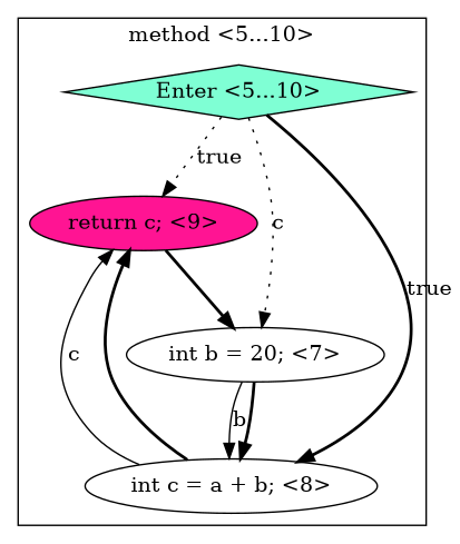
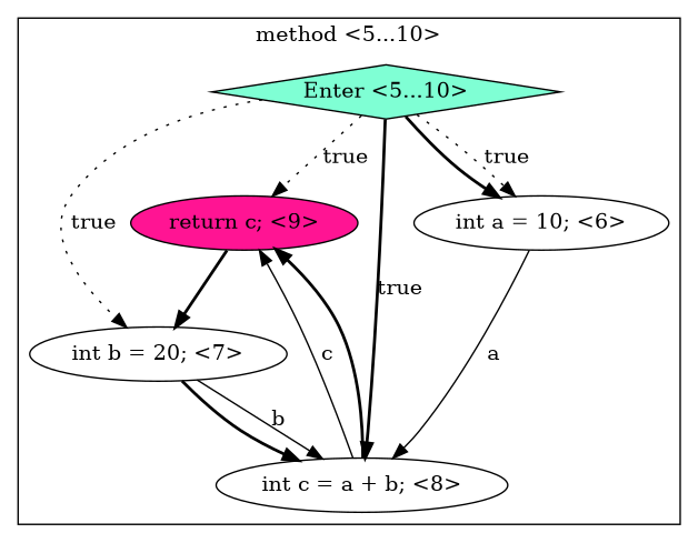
  digraph {
    node [fillcolor=white shape=ellipse style=filled]
    edge [style=bold]
    n1 [fillcolor=deeppink label="return c; <9>"]
    n2 [label="int b = 20; <7>"]
    n3 [label="int c = a + b; <8>"]
+   n4 [label="int a = 10; <6>"]
    n5 [fillcolor=aquamarine label="Enter <5...10>" shape=diamond]
    subgraph cluster_1 {
      label="method <5...10>"
      n1
      n2
      n3
+     n4
      n5
    }
    n1 -> n2
    n2 -> n3 [label=b style=solid]
    n2 -> n3
    n3 -> n1 [label=c style=solid]
    n3 -> n1
+   n4 -> n3 [label=a style=solid]
    n5 -> n1 [label=true style=dotted]
-   n5 -> n2 [label=c style=dotted]
+   n5 -> n2 [label=true style=dotted]
    n5 -> n3 [label=true]
+   n5 -> n4 [label=true style=dotted]
+   n5 -> n4
  }
